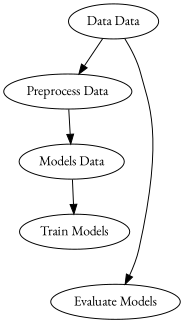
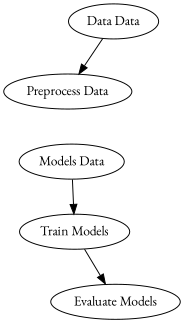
  digraph {
    fontname="EB Garamond"
    node [fontname="EB Garamond"]
    edge [fontname="EB Garamond"]
    n1 [label="Data Data"]
    n2 [label="Preprocess Data"]
    n3 [label="Models Data"]
    n4 [label="Train Models"]
    n5 [label="Evaluate Models"]
    n1 -> n2
-   n2 -> n3
    n3 -> n4
-   n1 -> n5
+   n4 -> n5
  }
